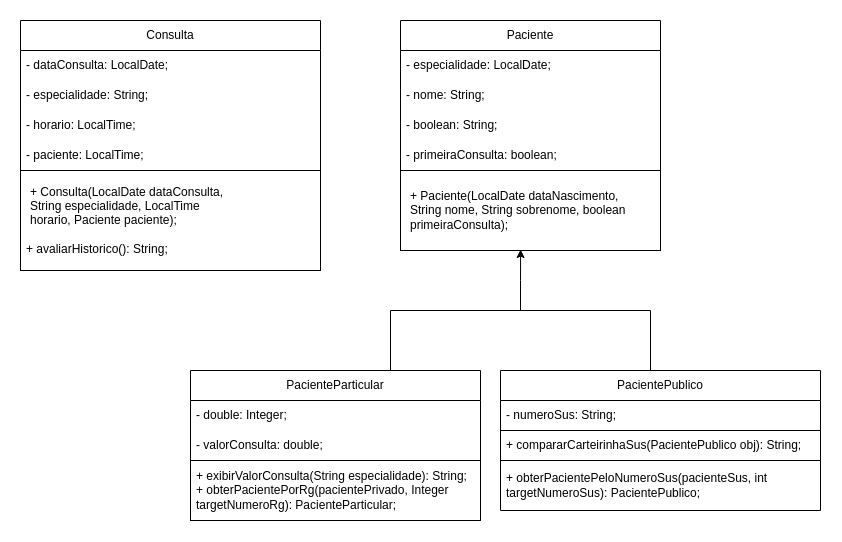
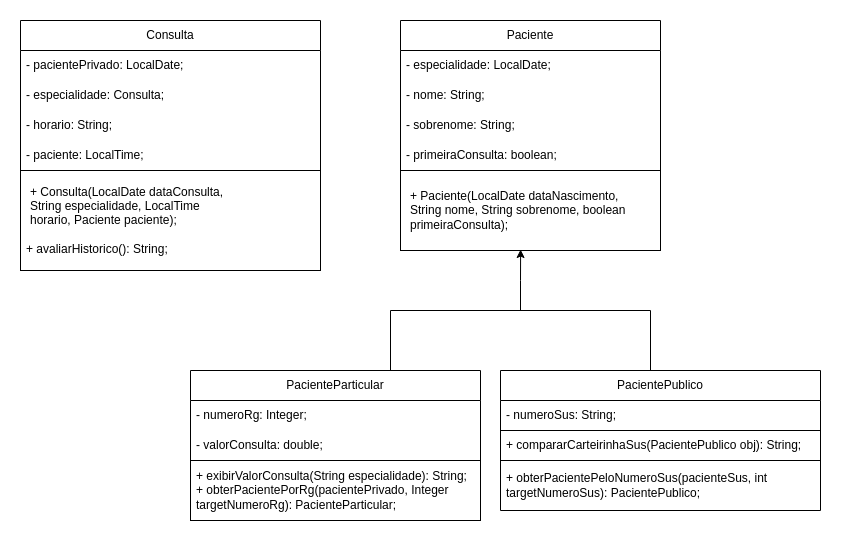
  <mxCell id="0" />
  <mxCell id="1" parent="0" />
  <mxCell id="2" value="Paciente" style="swimlane;fontStyle=0;childLayout=stackLayout;horizontal=1;startSize=30;horizontalStack=0;resizeParent=1;resizeParentMax=0;resizeLast=0;collapsible=1;marginBottom=0;whiteSpace=wrap;html=1;" vertex="1" parent="1"><mxGeometry x="400" y="20" width="260" height="230" as="geometry" /></mxCell>
  <mxCell id="3" value="- especialidade: LocalDate;" style="text;strokeColor=none;fillColor=none;align=left;verticalAlign=middle;spacingLeft=4;spacingRight=4;overflow=hidden;points=[[0,0.5],[1,0.5]];portConstraint=eastwest;rotatable=0;whiteSpace=wrap;html=1;" vertex="1" parent="2"><mxGeometry y="30" width="260" height="30" as="geometry" /></mxCell>
  <mxCell id="4" value="- nome: String;" style="text;strokeColor=none;fillColor=none;align=left;verticalAlign=middle;spacingLeft=4;spacingRight=4;overflow=hidden;points=[[0,0.5],[1,0.5]];portConstraint=eastwest;rotatable=0;whiteSpace=wrap;html=1;" vertex="1" parent="2"><mxGeometry y="60" width="260" height="30" as="geometry" /></mxCell>
- <mxCell id="5" value="- boolean: String;" style="text;strokeColor=none;fillColor=none;align=left;verticalAlign=middle;spacingLeft=4;spacingRight=4;overflow=hidden;points=[[0,0.5],[1,0.5]];portConstraint=eastwest;rotatable=0;whiteSpace=wrap;html=1;" vertex="1" parent="2"><mxGeometry y="90" width="260" height="30" as="geometry" /></mxCell>
+ <mxCell id="5" value="- sobrenome: String;" style="text;strokeColor=none;fillColor=none;align=left;verticalAlign=middle;spacingLeft=4;spacingRight=4;overflow=hidden;points=[[0,0.5],[1,0.5]];portConstraint=eastwest;rotatable=0;whiteSpace=wrap;html=1;" vertex="1" parent="2"><mxGeometry y="90" width="260" height="30" as="geometry" /></mxCell>
  <mxCell id="6" value="- primeiraConsulta: boolean;" style="text;strokeColor=none;fillColor=none;align=left;verticalAlign=middle;spacingLeft=4;spacingRight=4;overflow=hidden;points=[[0,0.5],[1,0.5]];portConstraint=eastwest;rotatable=0;whiteSpace=wrap;html=1;" vertex="1" parent="2"><mxGeometry y="120" width="260" height="30" as="geometry" /></mxCell>
  <mxCell id="7" value="&lt;p style=&quot;border-color: var(--border-color); margin: 0px 0px 0px 4px;&quot;&gt;+ Paciente(LocalDate dataNascimento,&amp;nbsp;&lt;br style=&quot;border-color: var(--border-color);&quot;&gt;String nome, String sobrenome, boolean&lt;br style=&quot;border-color: var(--border-color);&quot;&gt;primeiraConsulta);&lt;/p&gt;" style="text;strokeColor=default;fillColor=none;align=left;verticalAlign=middle;spacingLeft=4;spacingRight=4;overflow=hidden;points=[[0,0.5],[1,0.5]];portConstraint=eastwest;rotatable=0;whiteSpace=wrap;html=1;" vertex="1" parent="2"><mxGeometry y="150" width="260" height="80" as="geometry" /></mxCell>
  <mxCell id="8" value="Consulta" style="swimlane;fontStyle=0;childLayout=stackLayout;horizontal=1;startSize=30;horizontalStack=0;resizeParent=1;resizeParentMax=0;resizeLast=0;collapsible=1;marginBottom=0;whiteSpace=wrap;html=1;" vertex="1" parent="1"><mxGeometry x="20" y="20" width="300" height="250" as="geometry" /></mxCell>
- <mxCell id="9" value="- dataConsulta: LocalDate;" style="text;strokeColor=none;fillColor=none;align=left;verticalAlign=middle;spacingLeft=4;spacingRight=4;overflow=hidden;points=[[0,0.5],[1,0.5]];portConstraint=eastwest;rotatable=0;whiteSpace=wrap;html=1;" vertex="1" parent="8"><mxGeometry y="30" width="300" height="30" as="geometry" /></mxCell>
- <mxCell id="10" value="- especialidade: String;" style="text;strokeColor=none;fillColor=none;align=left;verticalAlign=middle;spacingLeft=4;spacingRight=4;overflow=hidden;points=[[0,0.5],[1,0.5]];portConstraint=eastwest;rotatable=0;whiteSpace=wrap;html=1;" vertex="1" parent="8"><mxGeometry y="60" width="300" height="30" as="geometry" /></mxCell>
- <mxCell id="11" value="- horario: LocalTime;" style="text;strokeColor=none;fillColor=none;align=left;verticalAlign=middle;spacingLeft=4;spacingRight=4;overflow=hidden;points=[[0,0.5],[1,0.5]];portConstraint=eastwest;rotatable=0;whiteSpace=wrap;html=1;" vertex="1" parent="8"><mxGeometry y="90" width="300" height="30" as="geometry" /></mxCell>
+ <mxCell id="9" value="- pacientePrivado: LocalDate;" style="text;strokeColor=none;fillColor=none;align=left;verticalAlign=middle;spacingLeft=4;spacingRight=4;overflow=hidden;points=[[0,0.5],[1,0.5]];portConstraint=eastwest;rotatable=0;whiteSpace=wrap;html=1;" vertex="1" parent="8"><mxGeometry y="30" width="300" height="30" as="geometry" /></mxCell>
+ <mxCell id="10" value="- especialidade: Consulta;" style="text;strokeColor=none;fillColor=none;align=left;verticalAlign=middle;spacingLeft=4;spacingRight=4;overflow=hidden;points=[[0,0.5],[1,0.5]];portConstraint=eastwest;rotatable=0;whiteSpace=wrap;html=1;" vertex="1" parent="8"><mxGeometry y="60" width="300" height="30" as="geometry" /></mxCell>
+ <mxCell id="11" value="- horario: String;" style="text;strokeColor=none;fillColor=none;align=left;verticalAlign=middle;spacingLeft=4;spacingRight=4;overflow=hidden;points=[[0,0.5],[1,0.5]];portConstraint=eastwest;rotatable=0;whiteSpace=wrap;html=1;" vertex="1" parent="8"><mxGeometry y="90" width="300" height="30" as="geometry" /></mxCell>
  <mxCell id="12" value="- paciente: LocalTime;" style="text;strokeColor=none;fillColor=none;align=left;verticalAlign=middle;spacingLeft=4;spacingRight=4;overflow=hidden;points=[[0,0.5],[1,0.5]];portConstraint=eastwest;rotatable=0;whiteSpace=wrap;html=1;" vertex="1" parent="8"><mxGeometry y="120" width="300" height="30" as="geometry" /></mxCell>
  <mxCell id="13" value="&lt;p style=&quot;border-color: var(--border-color); margin: 0px 0px 0px 4px;&quot;&gt;+ Consulta(LocalDate dataConsulta,&amp;nbsp;&lt;br style=&quot;border-color: var(--border-color);&quot;&gt;String especialidade, LocalTime&lt;br style=&quot;border-color: var(--border-color);&quot;&gt;horario, Paciente paciente);&lt;/p&gt;&lt;div&gt;&lt;span style=&quot;border-color: var(--border-color); background-color: initial;&quot;&gt;&lt;br&gt;&lt;/span&gt;&lt;/div&gt;&lt;div&gt;&lt;span style=&quot;border-color: var(--border-color); background-color: initial;&quot;&gt;+ avaliarHistorico(): String;&lt;/span&gt;&lt;/div&gt;" style="text;strokeColor=default;fillColor=none;align=left;verticalAlign=middle;spacingLeft=4;spacingRight=4;overflow=hidden;points=[[0,0.5],[1,0.5]];portConstraint=eastwest;rotatable=0;whiteSpace=wrap;html=1;" vertex="1" parent="8"><mxGeometry y="150" width="300" height="100" as="geometry" /></mxCell>
  <mxCell id="14" value="PacientePublico" style="swimlane;fontStyle=0;childLayout=stackLayout;horizontal=1;startSize=30;horizontalStack=0;resizeParent=1;resizeParentMax=0;resizeLast=0;collapsible=1;marginBottom=0;whiteSpace=wrap;html=1;" vertex="1" parent="1"><mxGeometry x="500" y="370" width="320" height="140" as="geometry" /></mxCell>
  <mxCell id="15" value="- numeroSus: String;" style="text;strokeColor=none;fillColor=none;align=left;verticalAlign=middle;spacingLeft=4;spacingRight=4;overflow=hidden;points=[[0,0.5],[1,0.5]];portConstraint=eastwest;rotatable=0;whiteSpace=wrap;html=1;" vertex="1" parent="14"><mxGeometry y="30" width="320" height="30" as="geometry" /></mxCell>
  <mxCell id="16" value="+ compararCarteirinhaSus(PacientePublico obj): String;" style="text;strokeColor=default;fillColor=none;align=left;verticalAlign=middle;spacingLeft=4;spacingRight=4;overflow=hidden;points=[[0,0.5],[1,0.5]];portConstraint=eastwest;rotatable=0;whiteSpace=wrap;html=1;" vertex="1" parent="14"><mxGeometry y="60" width="320" height="30" as="geometry" /></mxCell>
  <mxCell id="17" value="+ obterPacientePeloNumeroSus(pacienteSus, int targetNumeroSus): PacientePublico;" style="text;strokeColor=none;fillColor=none;align=left;verticalAlign=middle;spacingLeft=4;spacingRight=4;overflow=hidden;points=[[0,0.5],[1,0.5]];portConstraint=eastwest;rotatable=0;whiteSpace=wrap;html=1;" vertex="1" parent="14"><mxGeometry y="90" width="320" height="50" as="geometry" /></mxCell>
  <mxCell id="18" value="PacienteParticular" style="swimlane;fontStyle=0;childLayout=stackLayout;horizontal=1;startSize=30;horizontalStack=0;resizeParent=1;resizeParentMax=0;resizeLast=0;collapsible=1;marginBottom=0;whiteSpace=wrap;html=1;" vertex="1" parent="1"><mxGeometry x="190" y="370" width="290" height="150" as="geometry" /></mxCell>
- <mxCell id="19" value="- double: Integer;" style="text;strokeColor=none;fillColor=none;align=left;verticalAlign=middle;spacingLeft=4;spacingRight=4;overflow=hidden;points=[[0,0.5],[1,0.5]];portConstraint=eastwest;rotatable=0;whiteSpace=wrap;html=1;" vertex="1" parent="18"><mxGeometry y="30" width="290" height="30" as="geometry" /></mxCell>
+ <mxCell id="19" value="- numeroRg: Integer;" style="text;strokeColor=none;fillColor=none;align=left;verticalAlign=middle;spacingLeft=4;spacingRight=4;overflow=hidden;points=[[0,0.5],[1,0.5]];portConstraint=eastwest;rotatable=0;whiteSpace=wrap;html=1;" vertex="1" parent="18"><mxGeometry y="30" width="290" height="30" as="geometry" /></mxCell>
  <mxCell id="20" value="- valorConsulta: double;" style="text;strokeColor=none;fillColor=none;align=left;verticalAlign=middle;spacingLeft=4;spacingRight=4;overflow=hidden;points=[[0,0.5],[1,0.5]];portConstraint=eastwest;rotatable=0;whiteSpace=wrap;html=1;" vertex="1" parent="18"><mxGeometry y="60" width="290" height="30" as="geometry" /></mxCell>
  <mxCell id="21" value="+ exibirValorConsulta(String especialidade): String;&lt;br&gt;+ obterPacientePorRg(pacientePrivado, Integer targetNumeroRg): PacienteParticular;" style="text;strokeColor=default;fillColor=none;align=left;verticalAlign=middle;spacingLeft=4;spacingRight=4;overflow=hidden;points=[[0,0.5],[1,0.5]];portConstraint=eastwest;rotatable=0;whiteSpace=wrap;html=1;" vertex="1" parent="18"><mxGeometry y="90" width="290" height="60" as="geometry" /></mxCell>
  <mxCell id="22" style="edgeStyle=orthogonalEdgeStyle;rounded=0;orthogonalLoop=1;jettySize=auto;html=1;exitX=0.5;exitY=1;exitDx=0;exitDy=0;entryX=0.462;entryY=0.988;entryDx=0;entryDy=0;entryPerimeter=0;" edge="1" parent="1" source="23" target="7"><mxGeometry relative="1" as="geometry" /></mxCell>
  <mxCell id="23" value="" style="shape=partialRectangle;whiteSpace=wrap;html=1;bottom=1;right=1;left=1;top=0;fillColor=none;routingCenterX=-0.5;rotation=-180;" vertex="1" parent="1"><mxGeometry x="390" y="310" width="260" height="60" as="geometry" /></mxCell>
